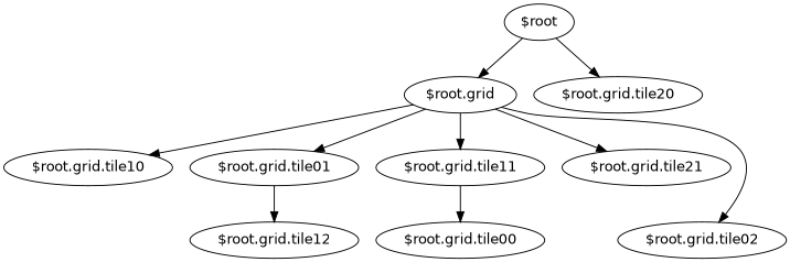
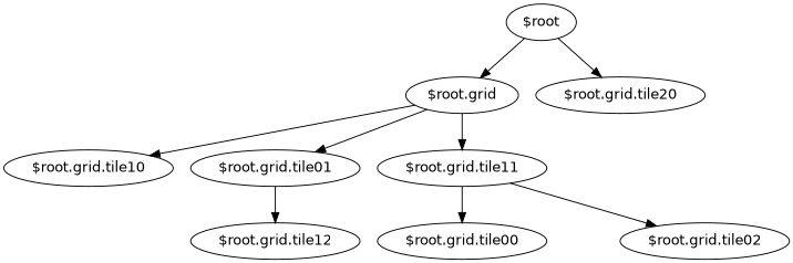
  digraph {
    fontname="DejaVu Sans"
    node [fontname="DejaVu Sans"]
    edge [fontname="DejaVu Sans"]
    "$root"
    "$root.grid"
    "$root.grid.tile20"
    "$root.grid.tile10"
    "$root.grid.tile01"
    "$root.grid.tile11"
-   "$root.grid.tile21"
    "$root.grid.tile02"
    "$root.grid.tile12"
    "$root.grid.tile00"
    "$root" -> "$root.grid"
    "$root" -> "$root.grid.tile20"
    "$root.grid" -> "$root.grid.tile10"
    "$root.grid" -> "$root.grid.tile01"
    "$root.grid" -> "$root.grid.tile11"
-   "$root.grid" -> "$root.grid.tile21"
-   "$root.grid" -> "$root.grid.tile02"
+   "$root.grid.tile11" -> "$root.grid.tile02"
    "$root.grid.tile01" -> "$root.grid.tile12"
    "$root.grid.tile11" -> "$root.grid.tile00"
  }
